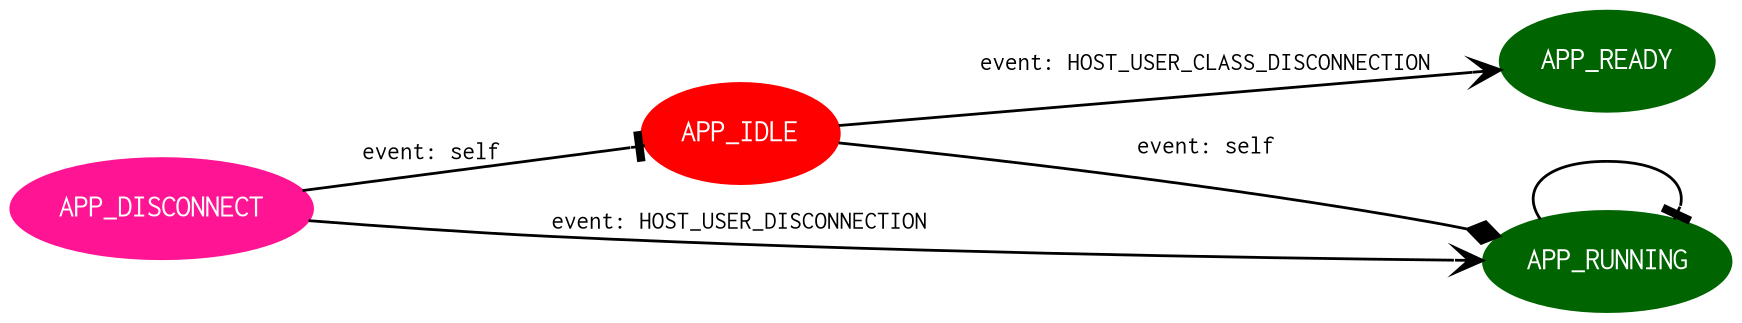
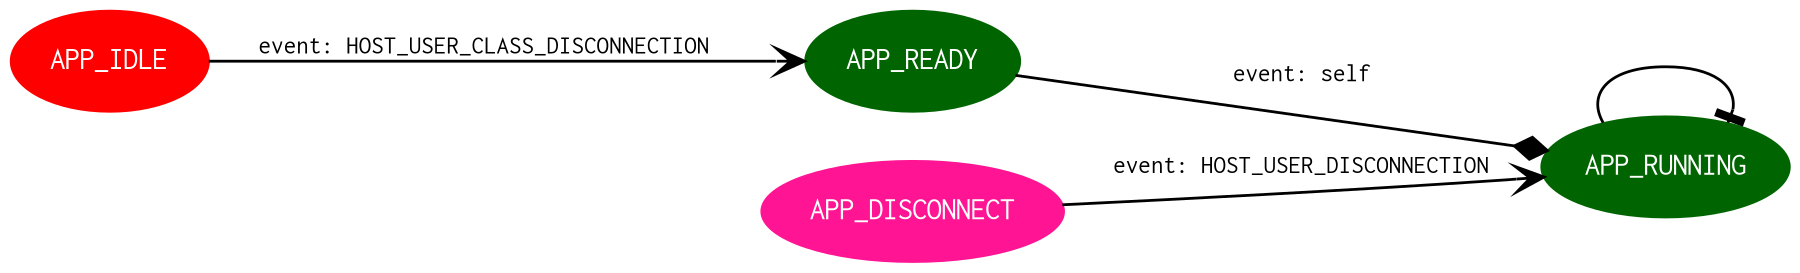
  digraph {
    rankdir=LR
    node [color=darkgreen fontcolor=white fontname=Inconsolata fontsize=11 style=filled]
    edge [arrowhead=vee fontname=Inconsolata fontsize=9]
    APP_IDLE [color=red]
    APP_READY
    APP_RUNNING
    APP_DISCONNECT [color=deeppink]
    APP_IDLE -> APP_READY [label="event: HOST_USER_CLASS_DISCONNECTION"]
-   APP_IDLE -> APP_RUNNING [arrowhead=diamond label="event: self"]
+   APP_READY -> APP_RUNNING [arrowhead=diamond label="event: self"]
    APP_RUNNING -> APP_RUNNING [arrowhead=tee]
-   APP_DISCONNECT -> APP_IDLE [arrowhead=tee label="event: self"]
    APP_DISCONNECT -> APP_RUNNING [label="event: HOST_USER_DISCONNECTION"]
  }
